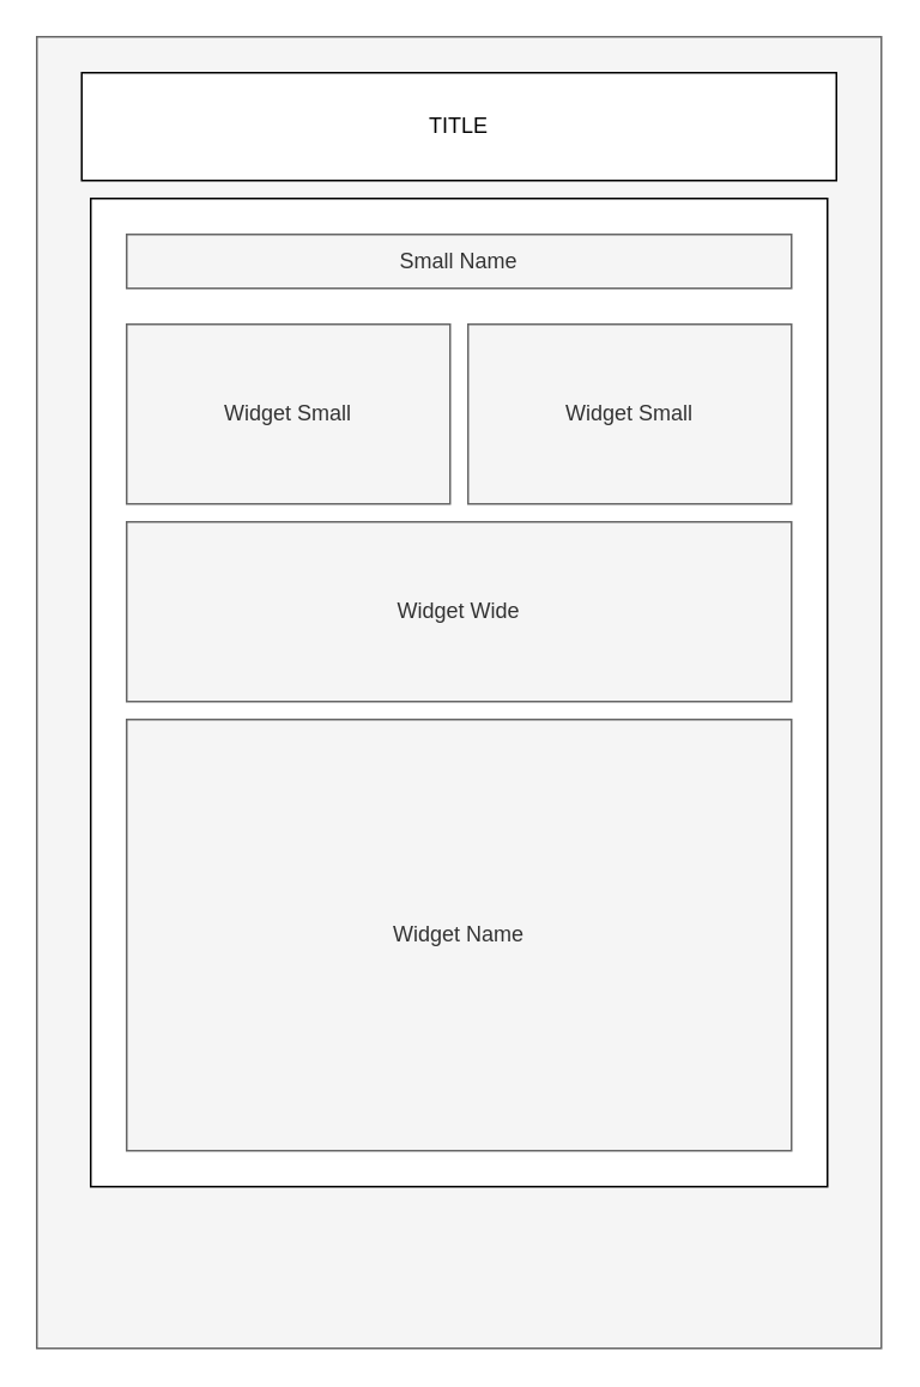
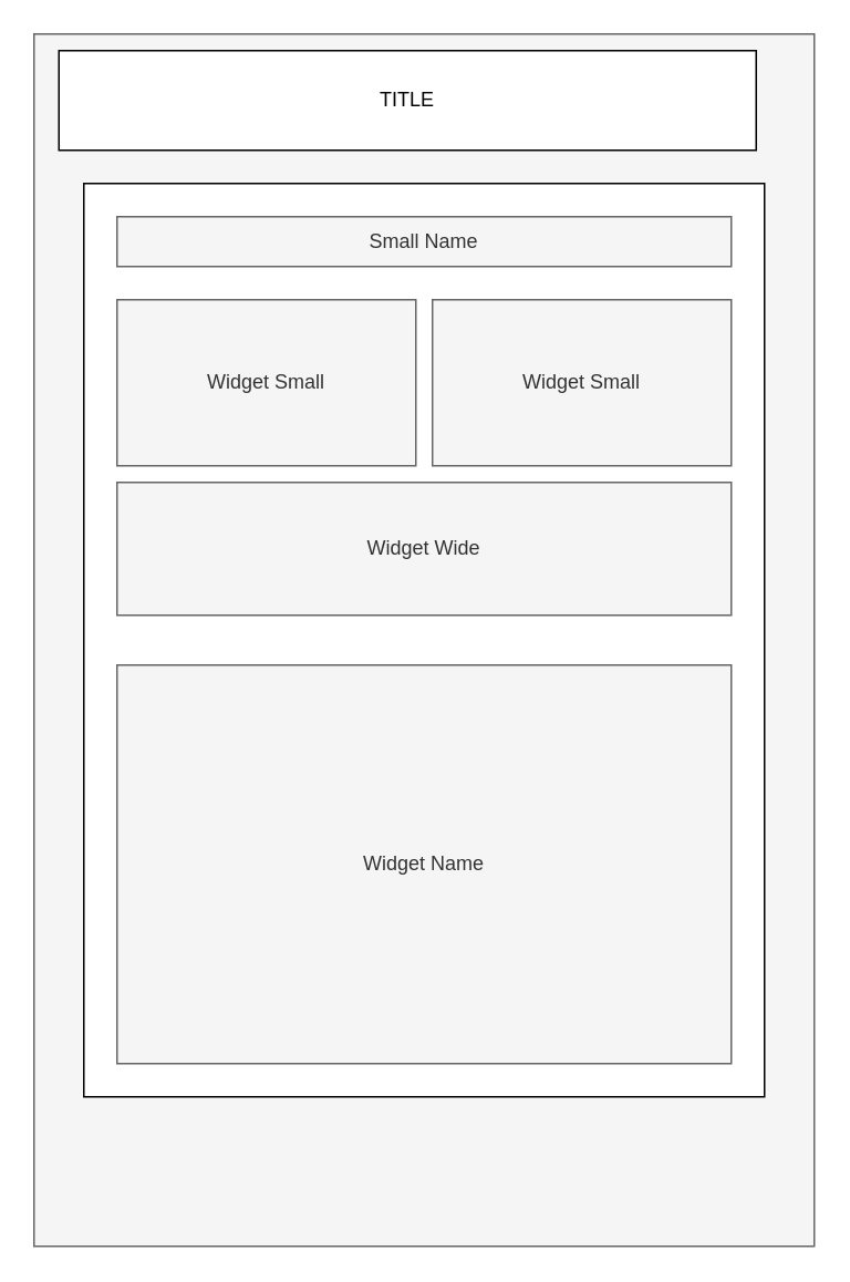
  <mxCell id="0" />
  <mxCell id="1" parent="0" />
  <mxCell id="2" value="" style="whiteSpace=wrap;html=1;fillColor=#f5f5f5;fontColor=#333333;strokeColor=#666666;" vertex="1" parent="1"><mxGeometry x="20" y="20" width="470" height="730" as="geometry" /></mxCell>
- <mxCell id="3" value="TITLE" style="whiteSpace=wrap;html=1;" vertex="1" parent="1"><mxGeometry x="45" y="40" width="420" height="60" as="geometry" /></mxCell>
+ <mxCell id="3" value="TITLE" style="whiteSpace=wrap;html=1;" vertex="1" parent="1"><mxGeometry x="35" y="30" width="420" height="60" as="geometry" /></mxCell>
  <mxCell id="4" value="" style="whiteSpace=wrap;html=1;" vertex="1" parent="1"><mxGeometry x="50" y="110" width="410" height="550" as="geometry" /></mxCell>
  <mxCell id="5" value="Small Name" style="whiteSpace=wrap;html=1;fillColor=#f5f5f5;fontColor=#333333;strokeColor=#666666;" vertex="1" parent="1"><mxGeometry x="70" y="130" width="370" height="30" as="geometry" /></mxCell>
  <mxCell id="6" value="Widget Small" style="whiteSpace=wrap;html=1;fillColor=#f5f5f5;fontColor=#333333;strokeColor=#666666;" vertex="1" parent="1"><mxGeometry x="70" y="180" width="180" height="100" as="geometry" /></mxCell>
  <mxCell id="7" value="Widget Small" style="whiteSpace=wrap;html=1;fillColor=#f5f5f5;fontColor=#333333;strokeColor=#666666;" vertex="1" parent="1"><mxGeometry x="260" y="180" width="180" height="100" as="geometry" /></mxCell>
- <mxCell id="8" value="Widget Wide" style="whiteSpace=wrap;html=1;fillColor=#f5f5f5;fontColor=#333333;strokeColor=#666666;" vertex="1" parent="1"><mxGeometry x="70" y="290" width="370" height="100" as="geometry" /></mxCell>
+ <mxCell id="8" value="Widget Wide" style="whiteSpace=wrap;html=1;fillColor=#f5f5f5;fontColor=#333333;strokeColor=#666666;" vertex="1" parent="1"><mxGeometry x="70" y="290" width="370" height="80" as="geometry" /></mxCell>
  <mxCell id="9" value="Widget Name" style="whiteSpace=wrap;html=1;fillColor=#f5f5f5;fontColor=#333333;strokeColor=#666666;" vertex="1" parent="1"><mxGeometry x="70" y="400" width="370" height="240" as="geometry" /></mxCell>
